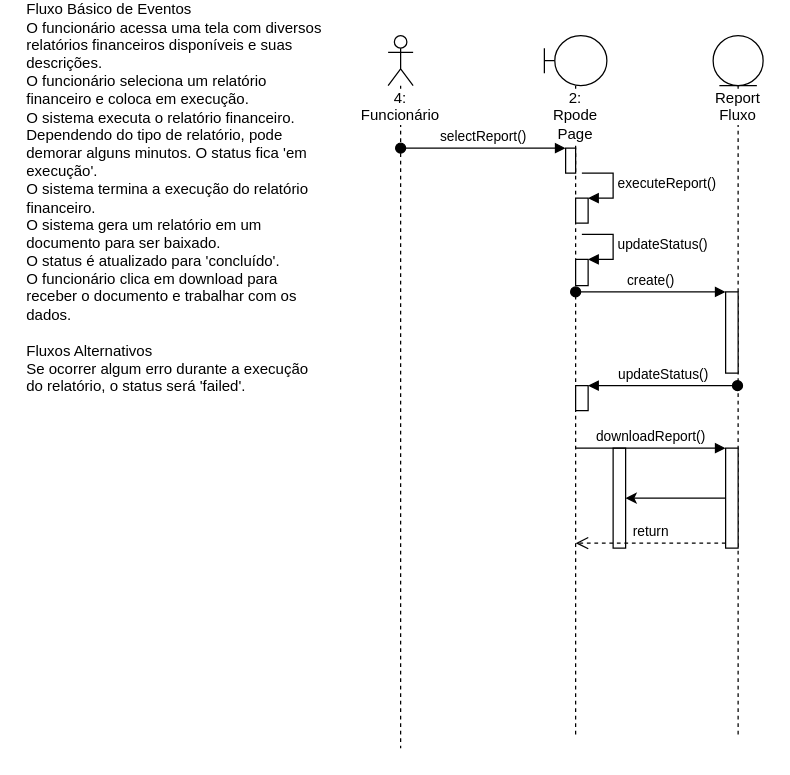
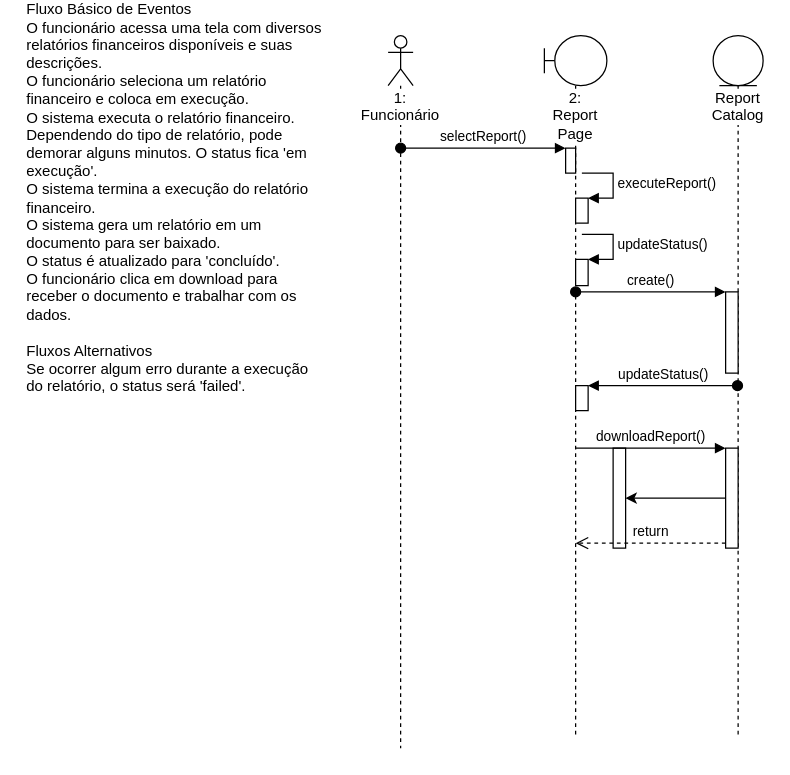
  <mxCell id="0" />
  <mxCell id="1" parent="0" />
  <mxCell id="2" value="&lt;div style=&quot;text-align: left&quot;&gt;&lt;span&gt;Fluxo Básico de Eventos&lt;/span&gt;&lt;/div&gt;&lt;div style=&quot;text-align: left&quot;&gt;&lt;span&gt;O funcionário acessa uma tela com diversos relatórios financeiros disponíveis e suas descrições.&lt;/span&gt;&lt;/div&gt;&lt;div style=&quot;text-align: left&quot;&gt;&lt;span&gt;O funcionário seleciona um relatório financeiro e coloca em execução.&lt;/span&gt;&lt;/div&gt;&lt;div style=&quot;text-align: left&quot;&gt;&lt;span&gt;O sistema executa o relatório financeiro. Dependendo do tipo de relatório, pode demorar alguns minutos. O status fica 'em execução'.&lt;/span&gt;&lt;/div&gt;&lt;div style=&quot;text-align: left&quot;&gt;&lt;span&gt;O sistema termina a execução do relatório financeiro.&amp;nbsp;&lt;/span&gt;&lt;/div&gt;&lt;div style=&quot;text-align: left&quot;&gt;&lt;span&gt;O sistema gera um relatório em um documento para ser baixado.&lt;/span&gt;&lt;/div&gt;&lt;div style=&quot;text-align: left&quot;&gt;O status é atualizado para 'concluído'.&lt;span&gt;&lt;br&gt;&lt;/span&gt;&lt;/div&gt;&lt;div style=&quot;text-align: left&quot;&gt;&lt;span&gt;O funcionário clica em download para receber o documento e trabalhar com os dados.&lt;/span&gt;&lt;/div&gt;&lt;div style=&quot;text-align: left&quot;&gt;&lt;span&gt;&lt;br&gt;&lt;/span&gt;&lt;/div&gt;&lt;div style=&quot;text-align: left&quot;&gt;&lt;span&gt;Fluxos Alternativos&lt;/span&gt;&lt;/div&gt;&lt;div style=&quot;text-align: left&quot;&gt;&lt;span&gt;Se ocorrer algum erro durante a execução do relatório, o status será 'failed'.&lt;/span&gt;&lt;/div&gt;" style="text;html=1;strokeColor=none;fillColor=none;align=center;verticalAlign=middle;whiteSpace=wrap;rounded=0;" vertex="1" parent="1"><mxGeometry x="20" y="140" width="240" height="20" as="geometry" /></mxCell>
- <mxCell id="3" value="2: R&lt;span&gt;pode Page&lt;/span&gt;" style="shape=umlLifeline;participant=umlBoundary;perimeter=lifelinePerimeter;whiteSpace=wrap;html=1;container=1;collapsible=0;recursiveResize=0;verticalAlign=top;spacingTop=36;labelBackgroundColor=#ffffff;outlineConnect=0;" vertex="1" parent="1"><mxGeometry x="435" y="20" width="50" height="560" as="geometry" /></mxCell>
+ <mxCell id="3" value="2: R&lt;span&gt;eport Page&lt;/span&gt;" style="shape=umlLifeline;participant=umlBoundary;perimeter=lifelinePerimeter;whiteSpace=wrap;html=1;container=1;collapsible=0;recursiveResize=0;verticalAlign=top;spacingTop=36;labelBackgroundColor=#ffffff;outlineConnect=0;" vertex="1" parent="1"><mxGeometry x="435" y="20" width="50" height="560" as="geometry" /></mxCell>
  <mxCell id="4" value="" style="html=1;points=[];perimeter=orthogonalPerimeter;" vertex="1" parent="3"><mxGeometry x="17" y="90" width="8" height="20" as="geometry" /></mxCell>
  <mxCell id="5" value="" style="html=1;points=[];perimeter=orthogonalPerimeter;" vertex="1" parent="3"><mxGeometry x="25" y="179" width="10" height="21" as="geometry" /></mxCell>
  <mxCell id="6" value="updateStatus()" style="edgeStyle=orthogonalEdgeStyle;html=1;align=left;spacingLeft=2;endArrow=block;rounded=0;entryX=1;entryY=0;" edge="1" target="5" parent="3"><mxGeometry relative="1" as="geometry"><mxPoint x="30" y="159" as="sourcePoint" /><Array as="points"><mxPoint x="55" y="159" /></Array></mxGeometry></mxCell>
- <mxCell id="7" value="4: Funcionário" style="shape=umlLifeline;participant=umlActor;perimeter=lifelinePerimeter;whiteSpace=wrap;html=1;container=1;collapsible=0;recursiveResize=0;verticalAlign=top;spacingTop=36;labelBackgroundColor=#ffffff;outlineConnect=0;" vertex="1" parent="1"><mxGeometry x="310" y="20" width="20" height="570" as="geometry" /></mxCell>
- <mxCell id="8" value="Report Fluxo" style="shape=umlLifeline;participant=umlEntity;perimeter=lifelinePerimeter;whiteSpace=wrap;html=1;container=1;collapsible=0;recursiveResize=0;verticalAlign=top;spacingTop=36;labelBackgroundColor=#ffffff;outlineConnect=0;" vertex="1" parent="1"><mxGeometry x="570" y="20" width="40" height="560" as="geometry" /></mxCell>
+ <mxCell id="7" value="1: Funcionário" style="shape=umlLifeline;participant=umlActor;perimeter=lifelinePerimeter;whiteSpace=wrap;html=1;container=1;collapsible=0;recursiveResize=0;verticalAlign=top;spacingTop=36;labelBackgroundColor=#ffffff;outlineConnect=0;" vertex="1" parent="1"><mxGeometry x="310" y="20" width="20" height="570" as="geometry" /></mxCell>
+ <mxCell id="8" value="Report Catalog" style="shape=umlLifeline;participant=umlEntity;perimeter=lifelinePerimeter;whiteSpace=wrap;html=1;container=1;collapsible=0;recursiveResize=0;verticalAlign=top;spacingTop=36;labelBackgroundColor=#ffffff;outlineConnect=0;" vertex="1" parent="1"><mxGeometry x="570" y="20" width="40" height="560" as="geometry" /></mxCell>
  <mxCell id="9" value="selectReport()" style="html=1;verticalAlign=bottom;startArrow=oval;endArrow=block;startSize=8;" edge="1" target="4" parent="1"><mxGeometry relative="1" as="geometry"><mxPoint x="320" y="110" as="sourcePoint" /></mxGeometry></mxCell>
  <mxCell id="10" value="" style="html=1;points=[];perimeter=orthogonalPerimeter;" vertex="1" parent="1"><mxGeometry x="460" y="150" width="10" height="20" as="geometry" /></mxCell>
  <mxCell id="11" value="executeReport()" style="edgeStyle=orthogonalEdgeStyle;html=1;align=left;spacingLeft=2;endArrow=block;rounded=0;entryX=1;entryY=0;" edge="1" target="10" parent="1"><mxGeometry relative="1" as="geometry"><mxPoint x="465" y="130" as="sourcePoint" /><Array as="points"><mxPoint x="490" y="130" /></Array></mxGeometry></mxCell>
  <mxCell id="12" value="" style="html=1;points=[];perimeter=orthogonalPerimeter;" vertex="1" parent="1"><mxGeometry x="580" y="225" width="10" height="65" as="geometry" /></mxCell>
  <mxCell id="13" value="create()" style="html=1;verticalAlign=bottom;startArrow=oval;endArrow=block;startSize=8;" edge="1" target="12" parent="1"><mxGeometry relative="1" as="geometry"><mxPoint x="460" y="225" as="sourcePoint" /></mxGeometry></mxCell>
  <mxCell id="14" value="" style="html=1;points=[];perimeter=orthogonalPerimeter;" vertex="1" parent="1"><mxGeometry x="460" y="300" width="10" height="20" as="geometry" /></mxCell>
  <mxCell id="15" value="updateStatus()" style="html=1;verticalAlign=bottom;startArrow=oval;endArrow=block;startSize=8;" edge="1" target="14" parent="1" source="8"><mxGeometry relative="1" as="geometry"><mxPoint x="470" y="305" as="sourcePoint" /></mxGeometry></mxCell>
  <mxCell id="16" value="" style="edgeStyle=orthogonalEdgeStyle;rounded=0;orthogonalLoop=1;jettySize=auto;html=1;" edge="1" parent="1" source="17" target="18"><mxGeometry relative="1" as="geometry" /></mxCell>
  <mxCell id="17" value="" style="html=1;points=[];perimeter=orthogonalPerimeter;" vertex="1" parent="1"><mxGeometry x="580" y="350" width="10" height="80" as="geometry" /></mxCell>
  <mxCell id="18" value="" style="html=1;points=[];perimeter=orthogonalPerimeter;" vertex="1" parent="1"><mxGeometry x="490" y="350" width="10" height="80" as="geometry" /></mxCell>
  <mxCell id="19" value="downloadReport()" style="html=1;verticalAlign=bottom;endArrow=block;entryX=0;entryY=0;" edge="1" target="17" parent="1"><mxGeometry relative="1" as="geometry"><mxPoint x="460" y="350" as="sourcePoint" /></mxGeometry></mxCell>
  <mxCell id="20" value="return" style="html=1;verticalAlign=bottom;endArrow=open;dashed=1;endSize=8;exitX=0;exitY=0.95;" edge="1" source="17" parent="1"><mxGeometry relative="1" as="geometry"><mxPoint x="460" y="426" as="targetPoint" /></mxGeometry></mxCell>
